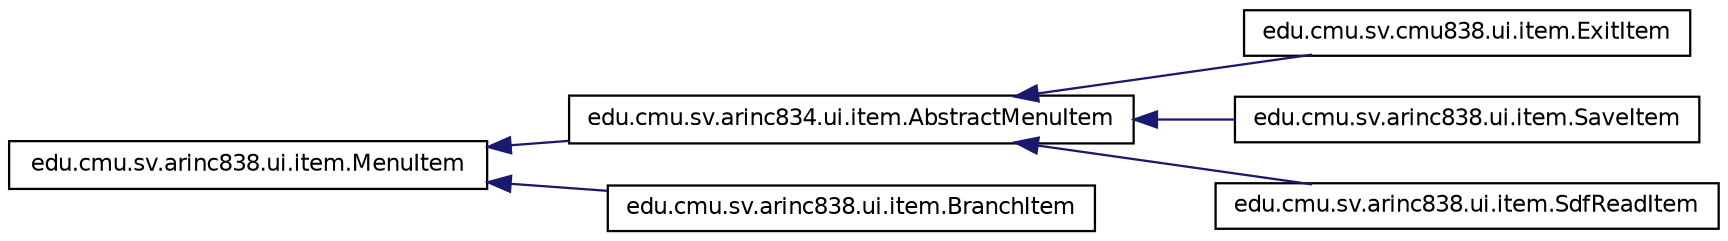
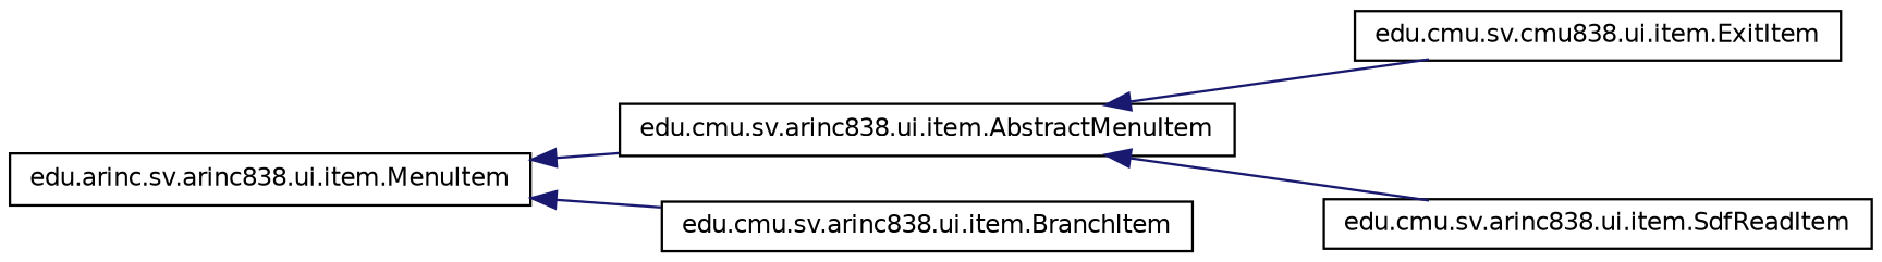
  digraph {
    rankdir=LR
    node [color=black fillcolor=white fontname=Helvetica fontsize=10 shape=record style=filled]
    edge [color=midnightblue dir=back fontname=Helvetica fontsize=10 labelfontname=Helvetica labelfontsize=10 style=solid]
-   n1 [height=0.2 label="edu.cmu.sv.arinc838.ui.item.MenuItem" width=0.4]
-   n2 [height=0.2 label="edu.cmu.sv.arinc834.ui.item.AbstractMenuItem" width=0.4]
+   n1 [height=0.2 label="edu.arinc.sv.arinc838.ui.item.MenuItem" width=0.4]
+   n2 [height=0.2 label="edu.cmu.sv.arinc838.ui.item.AbstractMenuItem" width=0.4]
    n3 [height=0.2 label="edu.cmu.sv.arinc838.ui.item.BranchItem" width=0.4]
    n4 [height=0.2 label="edu.cmu.sv.cmu838.ui.item.ExitItem" width=0.4]
-   n5 [height=0.2 label="edu.cmu.sv.arinc838.ui.item.SaveItem" width=0.4]
    n6 [height=0.2 label="edu.cmu.sv.arinc838.ui.item.SdfReadItem" width=0.4]
    n1 -> n2
    n1 -> n3
    n2 -> n4
-   n2 -> n5
    n2 -> n6
  }
